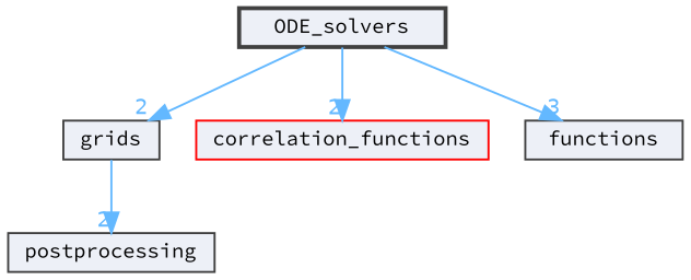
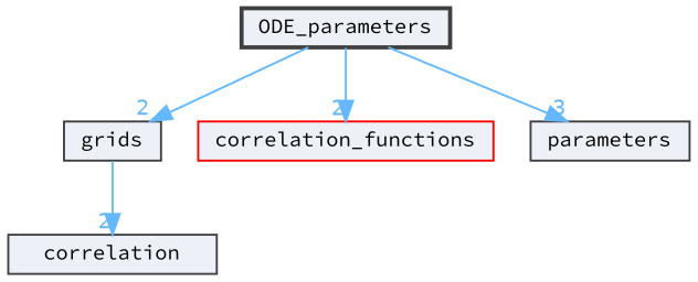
  digraph {
    compound=true
    fontname="Source Code Pro"
    node [color=grey25 fillcolor="#edf0f7" fontname="Source Code Pro" fontsize=10 shape=box style=filled]
    edge [color=steelblue1 fontcolor=steelblue1 fontname="Source Code Pro" fontsize=10 headlabel=2 labeldistance=1.5 labelfontname=Helvetica labelfontsize=10]
-   n1 [height=0.2 label=ODE_solvers style="filled,bold" width=0.4]
+   n1 [height=0.2 label=ODE_parameters style="filled,bold" width=0.4]
    n2 [height=0.2 label=grids width=0.4]
    n3 [color=red height=0.2 label=correlation_functions width=0.4]
-   n4 [height=0.2 label=functions width=0.4]
-   n5 [height=0.2 label=postprocessing width=0.4]
+   n4 [height=0.2 label=parameters width=0.4]
+   n5 [height=0.2 label=correlation width=0.4]
    n1 -> n2
    n1 -> n3
    n1 -> n4 [headlabel=3]
    n2 -> n5
  }
